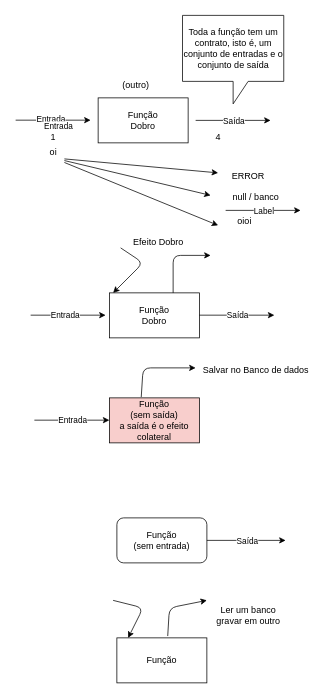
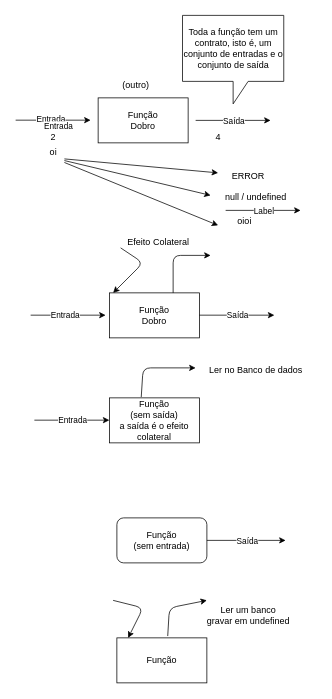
  <mxCell id="0" />
  <mxCell id="1" parent="0" />
  <mxCell id="2" value="Função&lt;div&gt;Dobro&lt;/div&gt;" style="rounded=0;whiteSpace=wrap;html=1;" vertex="1" parent="1"><mxGeometry x="130" y="130" width="120" height="60" as="geometry" /></mxCell>
  <mxCell id="3" value="" style="endArrow=classic;html=1;" edge="1" parent="1"><mxGeometry relative="1" as="geometry"><mxPoint x="20" y="159.71" as="sourcePoint" /><mxPoint x="120" y="159.71" as="targetPoint" /></mxGeometry></mxCell>
  <mxCell id="4" value="Label" style="edgeLabel;resizable=0;html=1;;align=center;verticalAlign=middle;" connectable="0" vertex="1" parent="3"><mxGeometry relative="1" as="geometry"><mxPoint x="-10" as="offset" /></mxGeometry></mxCell>
  <mxCell id="5" value="Text" style="edgeLabel;html=1;align=center;verticalAlign=middle;resizable=0;points=[];" vertex="1" connectable="0" parent="3"><mxGeometry x="-0.077" y="2" relative="1" as="geometry"><mxPoint as="offset" /></mxGeometry></mxCell>
  <mxCell id="6" value="Entrada" style="edgeLabel;html=1;align=center;verticalAlign=middle;resizable=0;points=[];" vertex="1" connectable="0" parent="3"><mxGeometry x="-0.077" y="2" relative="1" as="geometry"><mxPoint as="offset" /></mxGeometry></mxCell>
  <mxCell id="7" value="" style="endArrow=classic;html=1;" edge="1" parent="1"><mxGeometry relative="1" as="geometry"><mxPoint x="260" y="160" as="sourcePoint" /><mxPoint x="360" y="160" as="targetPoint" /></mxGeometry></mxCell>
  <mxCell id="8" value="Saída" style="edgeLabel;resizable=0;html=1;;align=center;verticalAlign=middle;" connectable="0" vertex="1" parent="7"><mxGeometry relative="1" as="geometry" /></mxCell>
- <mxCell id="9" value="1" style="text;html=1;align=center;verticalAlign=middle;resizable=0;points=[];autosize=1;strokeColor=none;fillColor=none;" vertex="1" parent="1"><mxGeometry x="55" y="168" width="30" height="30" as="geometry" /></mxCell>
+ <mxCell id="9" value="2" style="text;html=1;align=center;verticalAlign=middle;resizable=0;points=[];autosize=1;strokeColor=none;fillColor=none;" vertex="1" parent="1"><mxGeometry x="55" y="168" width="30" height="30" as="geometry" /></mxCell>
  <mxCell id="10" value="4" style="text;html=1;align=center;verticalAlign=middle;resizable=0;points=[];autosize=1;strokeColor=none;fillColor=none;" vertex="1" parent="1"><mxGeometry x="275" y="168" width="30" height="30" as="geometry" /></mxCell>
  <mxCell id="11" value="(outro)" style="text;html=1;align=center;verticalAlign=middle;resizable=0;points=[];autosize=1;strokeColor=none;fillColor=none;" vertex="1" parent="1"><mxGeometry x="145" y="98" width="70" height="30" as="geometry" /></mxCell>
  <mxCell id="12" value="Toda a função tem um contrato, isto é, um conjunto de entradas e o conjunto de saída" style="shape=callout;whiteSpace=wrap;html=1;perimeter=calloutPerimeter;" vertex="1" parent="1"><mxGeometry x="242.5" y="20" width="135" height="118" as="geometry" /></mxCell>
  <mxCell id="13" style="edgeStyle=none;html=1;" edge="1" parent="1" source="16"><mxGeometry relative="1" as="geometry"><mxPoint x="290" y="230" as="targetPoint" /></mxGeometry></mxCell>
  <mxCell id="14" style="edgeStyle=none;html=1;" edge="1" parent="1" source="16"><mxGeometry relative="1" as="geometry"><mxPoint x="280" y="260" as="targetPoint" /></mxGeometry></mxCell>
  <mxCell id="15" style="edgeStyle=none;html=1;" edge="1" parent="1" source="16"><mxGeometry relative="1" as="geometry"><mxPoint x="290" y="300" as="targetPoint" /></mxGeometry></mxCell>
  <mxCell id="16" value="oi&lt;div&gt;&lt;br&gt;&lt;/div&gt;" style="text;html=1;align=center;verticalAlign=middle;resizable=0;points=[];autosize=1;strokeColor=none;fillColor=none;" vertex="1" parent="1"><mxGeometry x="55" y="190" width="30" height="40" as="geometry" /></mxCell>
  <mxCell id="17" value="ERROR" style="text;html=1;align=center;verticalAlign=middle;resizable=0;points=[];autosize=1;strokeColor=none;fillColor=none;" vertex="1" parent="1"><mxGeometry x="295" y="220" width="70" height="30" as="geometry" /></mxCell>
- <mxCell id="18" value="null / banco&lt;div&gt;&lt;br&gt;&lt;/div&gt;" style="text;html=1;align=center;verticalAlign=middle;resizable=0;points=[];autosize=1;strokeColor=none;fillColor=none;" vertex="1" parent="1"><mxGeometry x="290" y="250" width="100" height="40" as="geometry" /></mxCell>
+ <mxCell id="18" value="null / undefined&lt;div&gt;&lt;br&gt;&lt;/div&gt;" style="text;html=1;align=center;verticalAlign=middle;resizable=0;points=[];autosize=1;strokeColor=none;fillColor=none;" vertex="1" parent="1"><mxGeometry x="290" y="250" width="100" height="40" as="geometry" /></mxCell>
  <mxCell id="19" value="oioi" style="text;html=1;align=center;verticalAlign=middle;resizable=0;points=[];autosize=1;strokeColor=none;fillColor=none;" vertex="1" parent="1"><mxGeometry x="305" y="280" width="40" height="30" as="geometry" /></mxCell>
  <mxCell id="20" value="Função&lt;div&gt;Dobro&lt;/div&gt;" style="rounded=0;whiteSpace=wrap;html=1;" vertex="1" parent="1"><mxGeometry x="145" y="390" width="120" height="60" as="geometry" /></mxCell>
  <mxCell id="21" value="Label" style="edgeLabel;resizable=0;html=1;;align=center;verticalAlign=middle;" connectable="0" vertex="1" parent="1"><mxGeometry x="70.286" y="169.71" as="geometry" /></mxCell>
  <mxCell id="22" value="Text" style="edgeLabel;html=1;align=center;verticalAlign=middle;resizable=0;points=[];" vertex="1" connectable="0" parent="1"><mxGeometry x="76.286" y="167.71" as="geometry" /></mxCell>
  <mxCell id="23" value="Entrada" style="edgeLabel;html=1;align=center;verticalAlign=middle;resizable=0;points=[];" vertex="1" connectable="0" parent="1"><mxGeometry x="76.286" y="167.71" as="geometry" /></mxCell>
  <mxCell id="24" value="" style="endArrow=classic;html=1;" edge="1" parent="1"><mxGeometry relative="1" as="geometry"><mxPoint x="40" y="419.71" as="sourcePoint" /><mxPoint x="140" y="419.71" as="targetPoint" /></mxGeometry></mxCell>
  <mxCell id="25" value="Entrada" style="edgeLabel;html=1;align=center;verticalAlign=middle;resizable=0;points=[];" vertex="1" connectable="0" parent="24"><mxGeometry x="0.046" y="-2" relative="1" as="geometry"><mxPoint x="-7" y="-2" as="offset" /></mxGeometry></mxCell>
  <mxCell id="26" value="" style="endArrow=classic;html=1;" edge="1" parent="1"><mxGeometry relative="1" as="geometry"><mxPoint x="300" y="280" as="sourcePoint" /><mxPoint x="400" y="280" as="targetPoint" /></mxGeometry></mxCell>
  <mxCell id="27" value="Label" style="edgeLabel;resizable=0;html=1;;align=center;verticalAlign=middle;" connectable="0" vertex="1" parent="26"><mxGeometry relative="1" as="geometry" /></mxCell>
  <mxCell id="28" value="" style="endArrow=classic;html=1;" edge="1" parent="1"><mxGeometry relative="1" as="geometry"><mxPoint x="265" y="419.71" as="sourcePoint" /><mxPoint x="365" y="419.71" as="targetPoint" /></mxGeometry></mxCell>
  <mxCell id="29" value="Saída" style="edgeLabel;resizable=0;html=1;;align=center;verticalAlign=middle;" connectable="0" vertex="1" parent="28"><mxGeometry relative="1" as="geometry" /></mxCell>
  <mxCell id="30" value="" style="endArrow=classic;html=1;" edge="1" parent="1"><mxGeometry width="50" height="50" relative="1" as="geometry"><mxPoint x="230" y="390" as="sourcePoint" /><mxPoint x="280" y="340" as="targetPoint" /><Array as="points"><mxPoint x="230" y="340" /></Array></mxGeometry></mxCell>
  <mxCell id="31" value="" style="endArrow=classic;html=1;entryX=0.042;entryY=0;entryDx=0;entryDy=0;entryPerimeter=0;" edge="1" parent="1" target="20"><mxGeometry width="50" height="50" relative="1" as="geometry"><mxPoint x="160" y="330" as="sourcePoint" /><mxPoint x="160" y="380" as="targetPoint" /><Array as="points"><mxPoint x="190" y="350" /></Array></mxGeometry></mxCell>
- <mxCell id="32" value="Efeito Dobro&lt;div&gt;&lt;br&gt;&lt;/div&gt;" style="text;html=1;align=center;verticalAlign=middle;resizable=0;points=[];autosize=1;strokeColor=none;fillColor=none;" vertex="1" parent="1"><mxGeometry x="155" y="310" width="110" height="40" as="geometry" /></mxCell>
- <mxCell id="33" value="Função&lt;div&gt;(sem saída)&lt;/div&gt;&lt;div&gt;a saída é o efeito colateral&lt;/div&gt;" style="rounded=0;whiteSpace=wrap;html=1;fillColor=#f8cecc;" vertex="1" parent="1"><mxGeometry x="145" y="530" width="120" height="60" as="geometry" /></mxCell>
+ <mxCell id="32" value="Efeito Colateral&lt;div&gt;&lt;br&gt;&lt;/div&gt;" style="text;html=1;align=center;verticalAlign=middle;resizable=0;points=[];autosize=1;strokeColor=none;fillColor=none;" vertex="1" parent="1"><mxGeometry x="155" y="310" width="110" height="40" as="geometry" /></mxCell>
+ <mxCell id="33" value="Função&lt;div&gt;(sem saída)&lt;/div&gt;&lt;div&gt;a saída é o efeito colateral&lt;/div&gt;" style="rounded=0;whiteSpace=wrap;html=1;" vertex="1" parent="1"><mxGeometry x="145" y="530" width="120" height="60" as="geometry" /></mxCell>
  <mxCell id="34" value="" style="endArrow=classic;html=1;" edge="1" parent="1"><mxGeometry relative="1" as="geometry"><mxPoint x="45" y="559.71" as="sourcePoint" /><mxPoint x="145" y="559.71" as="targetPoint" /></mxGeometry></mxCell>
  <mxCell id="35" value="Entrada" style="edgeLabel;resizable=0;html=1;;align=center;verticalAlign=middle;" connectable="0" vertex="1" parent="34"><mxGeometry relative="1" as="geometry" /></mxCell>
  <mxCell id="36" value="" style="endArrow=classic;html=1;exitX=0.354;exitY=-0.017;exitDx=0;exitDy=0;exitPerimeter=0;" edge="1" parent="1" source="33"><mxGeometry width="50" height="50" relative="1" as="geometry"><mxPoint x="190" y="520" as="sourcePoint" /><mxPoint x="260" y="490" as="targetPoint" /><Array as="points"><mxPoint x="190" y="490" /></Array></mxGeometry></mxCell>
- <mxCell id="37" value="Salvar no Banco de dados&lt;div&gt;&lt;br&gt;&lt;/div&gt;" style="text;html=1;align=center;verticalAlign=middle;resizable=0;points=[];autosize=1;strokeColor=none;fillColor=none;" vertex="1" parent="1"><mxGeometry x="260" y="480" width="160" height="40" as="geometry" /></mxCell>
+ <mxCell id="37" value="Ler no Banco de dados&lt;div&gt;&lt;br&gt;&lt;/div&gt;" style="text;html=1;align=center;verticalAlign=middle;resizable=0;points=[];autosize=1;strokeColor=none;fillColor=none;" vertex="1" parent="1"><mxGeometry x="260" y="480" width="160" height="40" as="geometry" /></mxCell>
  <mxCell id="38" value="Função&lt;div&gt;(sem entrada)&lt;/div&gt;" style="whiteSpace=wrap;html=1;rounded=1;" vertex="1" parent="1"><mxGeometry x="155" y="690" width="120" height="60" as="geometry" /></mxCell>
  <mxCell id="39" value="" style="endArrow=classic;html=1;exitX=1;exitY=0.5;exitDx=0;exitDy=0;" edge="1" parent="1" source="38"><mxGeometry relative="1" as="geometry"><mxPoint x="280" y="720" as="sourcePoint" /><mxPoint x="380" y="720" as="targetPoint" /></mxGeometry></mxCell>
  <mxCell id="40" value="Saída" style="edgeLabel;resizable=0;html=1;;align=center;verticalAlign=middle;" connectable="0" vertex="1" parent="39"><mxGeometry relative="1" as="geometry" /></mxCell>
  <mxCell id="41" value="Função" style="rounded=0;whiteSpace=wrap;html=1;" vertex="1" parent="1"><mxGeometry x="155" y="850" width="120" height="60" as="geometry" /></mxCell>
  <mxCell id="42" value="" style="endArrow=classic;html=1;exitX=0.565;exitY=-0.04;exitDx=0;exitDy=0;exitPerimeter=0;" edge="1" parent="1" source="41"><mxGeometry width="50" height="50" relative="1" as="geometry"><mxPoint x="225" y="850" as="sourcePoint" /><mxPoint x="275" y="800" as="targetPoint" /><Array as="points"><mxPoint x="225" y="810" /></Array></mxGeometry></mxCell>
  <mxCell id="43" value="" style="endArrow=classic;html=1;entryX=0.125;entryY=0;entryDx=0;entryDy=0;entryPerimeter=0;" edge="1" parent="1" target="41"><mxGeometry width="50" height="50" relative="1" as="geometry"><mxPoint x="150" y="800" as="sourcePoint" /><mxPoint x="180" y="850" as="targetPoint" /><Array as="points"><mxPoint x="190" y="810" /></Array></mxGeometry></mxCell>
- <mxCell id="44" value="Ler um banco&lt;div&gt;gravar em outro&lt;/div&gt;" style="text;html=1;align=center;verticalAlign=middle;resizable=0;points=[];autosize=1;strokeColor=none;fillColor=none;" vertex="1" parent="1"><mxGeometry x="275" y="800" width="110" height="40" as="geometry" /></mxCell>
+ <mxCell id="44" value="Ler um banco&lt;div&gt;gravar em undefined&lt;/div&gt;" style="text;html=1;align=center;verticalAlign=middle;resizable=0;points=[];autosize=1;strokeColor=none;fillColor=none;" vertex="1" parent="1"><mxGeometry x="275" y="800" width="110" height="40" as="geometry" /></mxCell>
